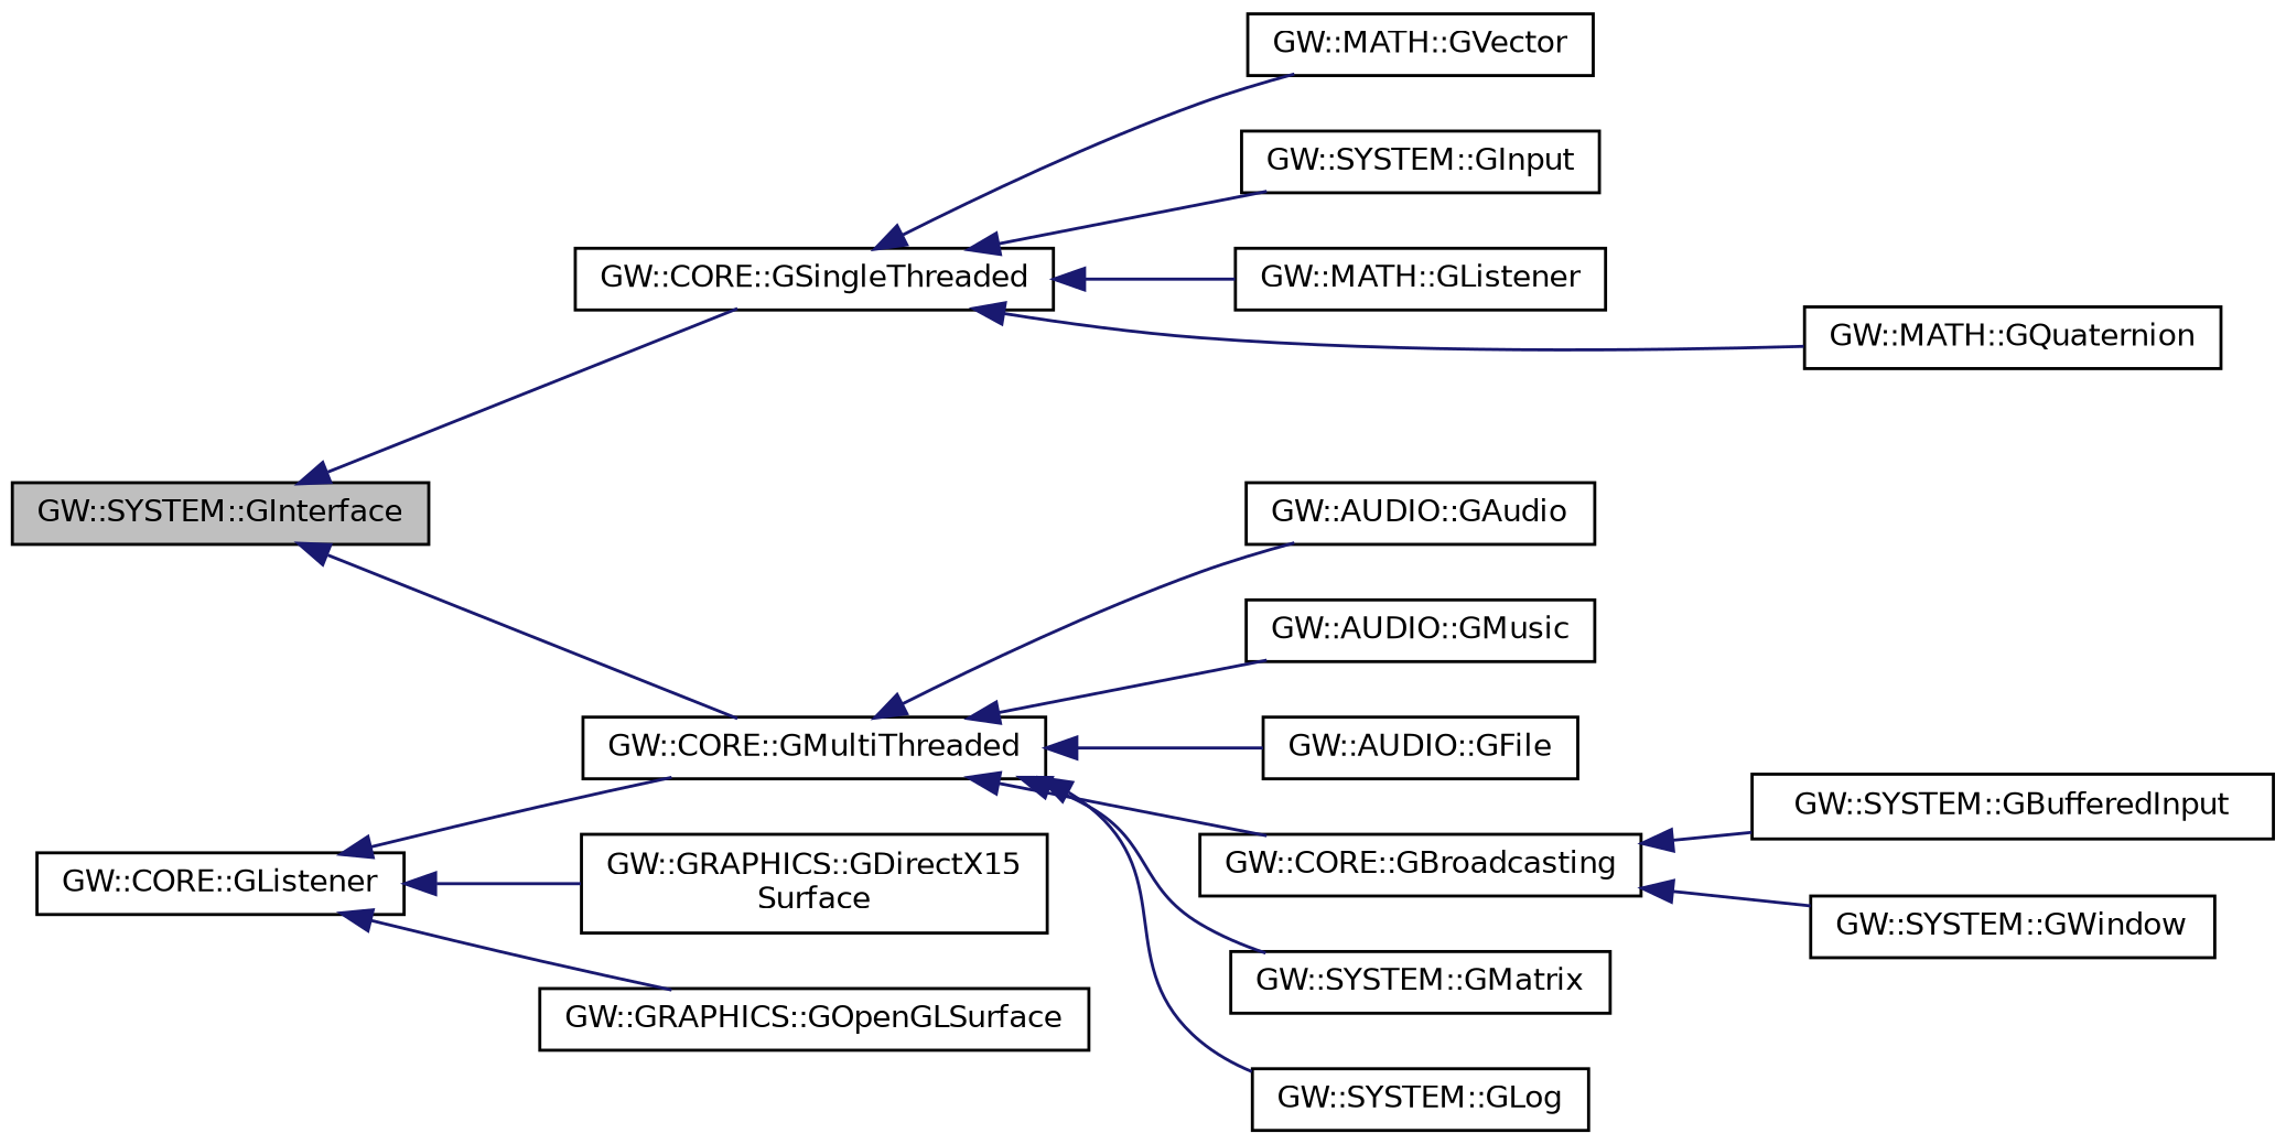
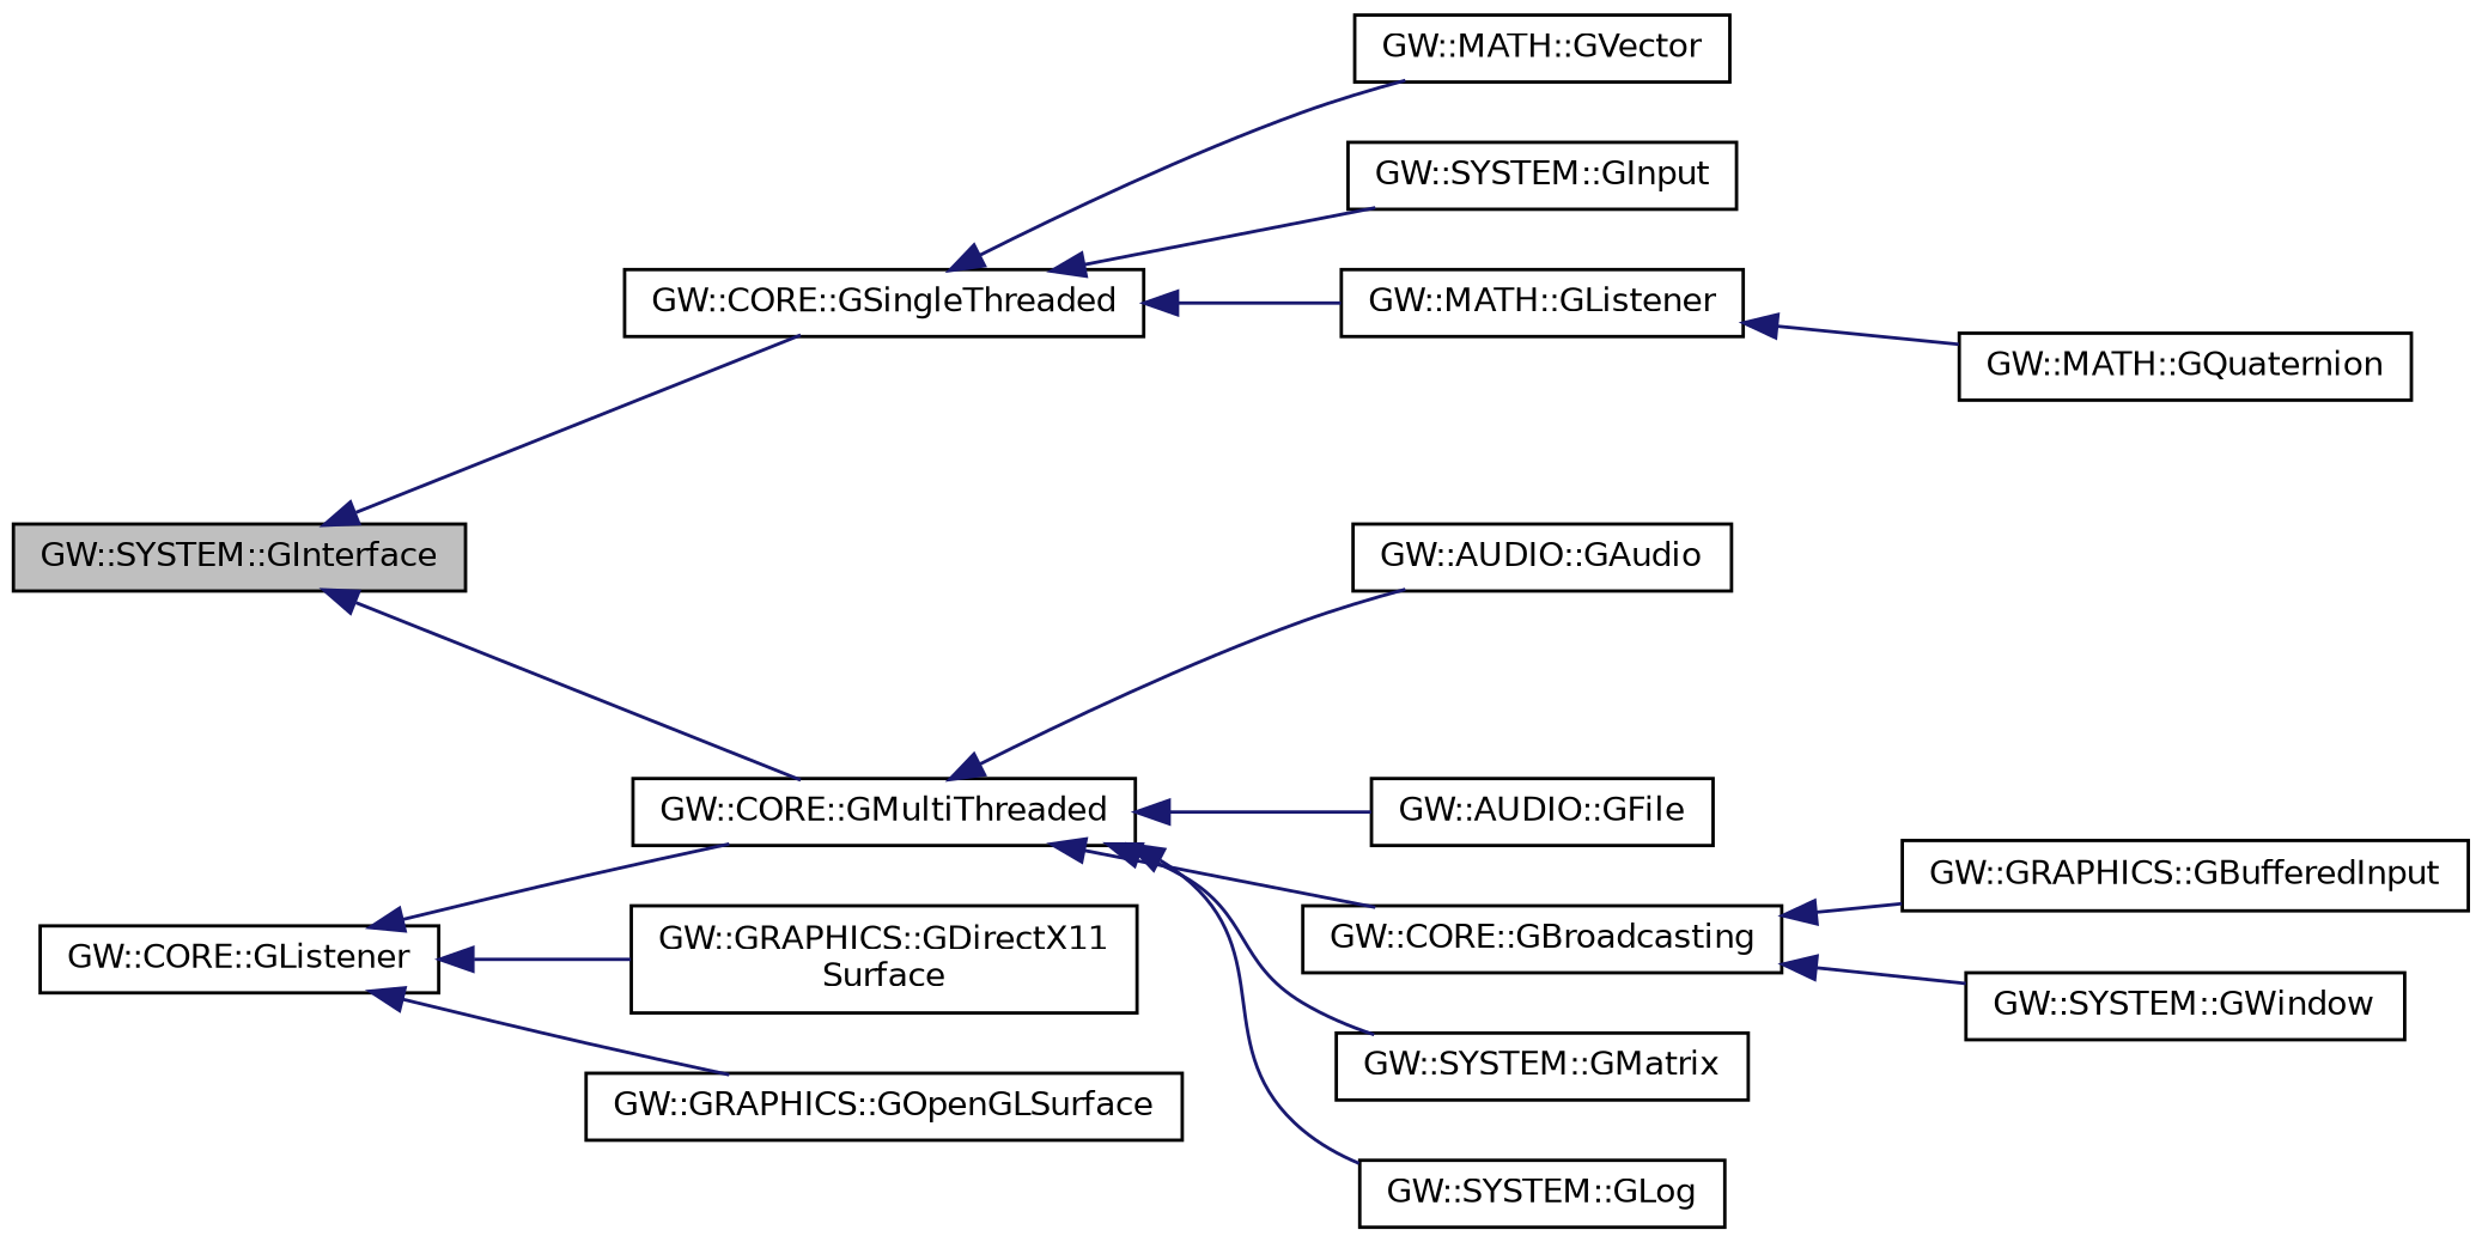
  digraph {
    rankdir=LR
    node [color=black fillcolor=white fontname=Helvetica fontsize=10 shape=record style=filled]
    edge [color=midnightblue dir=back fontname=Helvetica fontsize=10 labelfontname=Helvetica labelfontsize=10 style=solid]
    n1 [fillcolor=grey75 fontcolor=black height=0.2 label="GW::SYSTEM::GInterface" width=0.4]
    n2 [height=0.2 label="GW::CORE::GMultiThreaded" width=0.4]
    n3 [height=0.2 label="GW::CORE::GSingleThreaded" width=0.4]
    n4 [height=0.2 label="GW::AUDIO::GAudio" width=0.4]
-   n5 [height=0.2 label="GW::AUDIO::GMusic" width=0.4]
    n6 [height=0.2 label="GW::AUDIO::GFile" width=0.4]
    n7 [height=0.2 label="GW::CORE::GBroadcasting" width=0.4]
    n8 [height=0.2 label="GW::SYSTEM::GMatrix" width=0.4]
    n9 [height=0.2 label="GW::SYSTEM::GLog" width=0.4]
    n10 [height=0.2 label="GW::MATH::GListener" width=0.4]
    n11 [height=0.2 label="GW::MATH::GQuaternion" width=0.4]
    n12 [height=0.2 label="GW::MATH::GVector" width=0.4]
    n13 [height=0.2 label="GW::SYSTEM::GInput" width=0.4]
-   n14 [height=0.2 label="GW::SYSTEM::GBufferedInput" width=0.4]
+   n14 [height=0.2 label="GW::GRAPHICS::GBufferedInput" width=0.4]
    n15 [height=0.2 label="GW::SYSTEM::GWindow" width=0.4]
    n16 [height=0.2 label="GW::CORE::GListener" width=0.4]
-   n17 [height=0.2 label="GW::GRAPHICS::GDirectX15\lSurface" width=0.4]
+   n17 [height=0.2 label="GW::GRAPHICS::GDirectX11\lSurface" width=0.4]
    n18 [height=0.2 label="GW::GRAPHICS::GOpenGLSurface" width=0.4]
    n1 -> n2
    n1 -> n3
    n2 -> n4
-   n2 -> n5
    n2 -> n6
    n2 -> n7
    n2 -> n8
    n2 -> n9
    n3 -> n10
-   n3 -> n11
+   n10 -> n11
    n3 -> n12
    n3 -> n13
    n7 -> n14
    n7 -> n15
    n16 -> n2
    n16 -> n17
    n16 -> n18
  }
